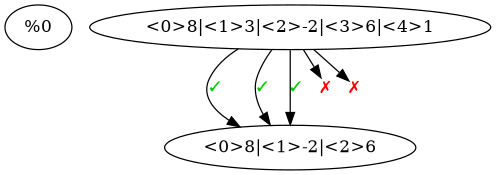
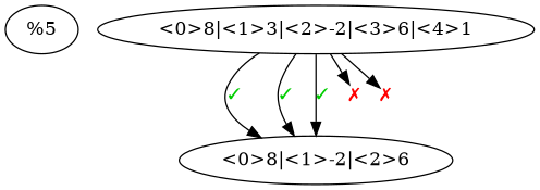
  digraph {
    nodesep=0.2
    ranksep=0.3
    splines=true
-   "%5" [label="%0"]
+   "%5"
    n2 [label="<0>8|<1>3|<2>-2|<3>6|<4>1"]
    n3 [label="<0>8|<1>-2|<2>6" width=1.8]
    n4 [fontcolor=red height=0 label="✗" margin=0 shape=none width=0]
    n5 [fontcolor=red height=0 label="✗" margin=0 shape=none width=0]
    n2 -> n3 [fontcolor=green3 fontsize=12 headport="0:n" label="✓" tailport="0:s"]
    n2 -> n3 [fontcolor=green3 fontsize=12 headport="1:n" label="✓" tailport="2:s"]
    n2 -> n3 [fontcolor=green3 fontsize=12 headport="2:n" label="✓" tailport="3:s"]
    n2 -> n4 [tailport="1:s"]
    n2 -> n5 [tailport="4:s"]
    n4 -> n3 [dir=none headport=2 penwidth=0]
    n5 -> n3 [dir=none headport=1 penwidth=0]
  }
